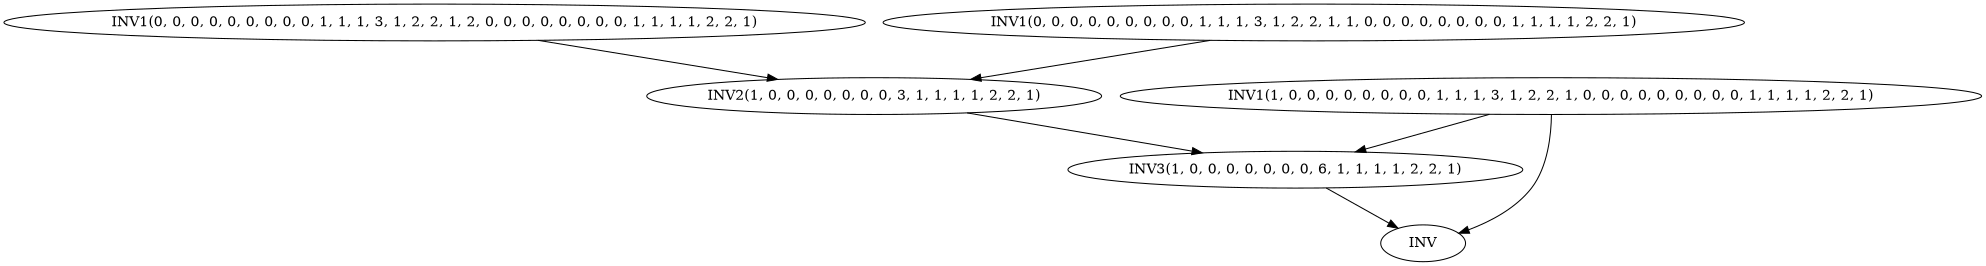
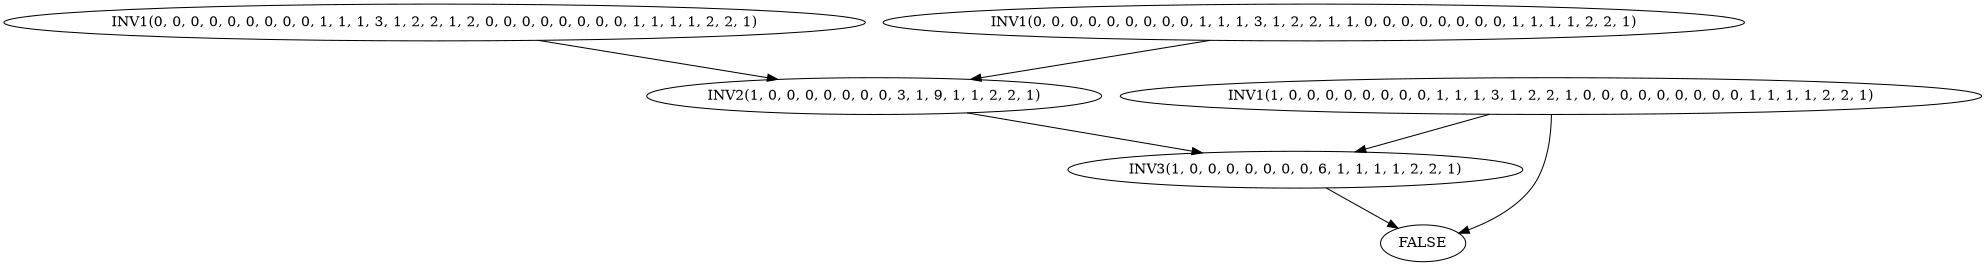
  digraph {
-   n1 [label=INV]
+   n1 [label=FALSE]
    n2 [label="INV3(1, 0, 0, 0, 0, 0, 0, 0, 6, 1, 1, 1, 1, 2, 2, 1)"]
-   n3 [label="INV2(1, 0, 0, 0, 0, 0, 0, 0, 3, 1, 1, 1, 1, 2, 2, 1)"]
+   n3 [label="INV2(1, 0, 0, 0, 0, 0, 0, 0, 3, 1, 9, 1, 1, 2, 2, 1)"]
    n4 [label="INV1(1, 0, 0, 0, 0, 0, 0, 0, 0, 1, 1, 1, 3, 1, 2, 2, 1, 0, 0, 0, 0, 0, 0, 0, 0, 0, 1, 1, 1, 1, 2, 2, 1)"]
    n5 [label="INV1(0, 0, 0, 0, 0, 0, 0, 0, 0, 1, 1, 1, 3, 1, 2, 2, 1, 2, 0, 0, 0, 0, 0, 0, 0, 0, 1, 1, 1, 1, 2, 2, 1)"]
    n6 [label="INV1(0, 0, 0, 0, 0, 0, 0, 0, 0, 1, 1, 1, 3, 1, 2, 2, 1, 1, 0, 0, 0, 0, 0, 0, 0, 0, 1, 1, 1, 1, 2, 2, 1)"]
    n2 -> n1
    n3 -> n2
    n4 -> n1
    n4 -> n2
    n5 -> n3
    n6 -> n3
  }
